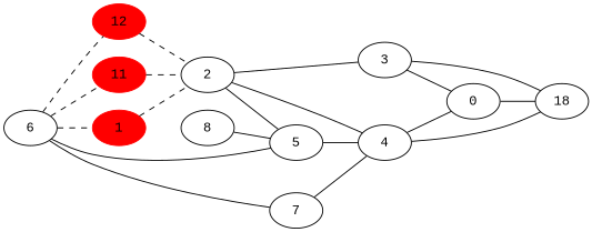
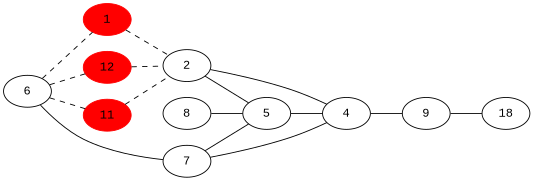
  graph {
    damping=G
    fontname="Liberation Mono"
    rankdir=LR
    node [fontname="Liberation Mono"]
    edge [fontname="Liberation Mono"]
    1 [color=red style=filled]
    6
    12 [color=red style=filled]
    11 [color=red style=filled]
    7
    2
    5
    4
    8
-   3
-   9 [label=0]
+   9
    n12 [label=18]
    1 -- 2 [style=dashed]
    6 -- 1 [style=dashed]
    6 -- 12 [style=dashed]
    6 -- 11 [style=dashed]
    6 -- 7
    12 -- 2 [style=dashed]
    11 -- 2 [style=dashed]
-   6 -- 5
+   7 -- 5
    7 -- 4
    2 -- 5
    2 -- 4
-   2 -- 3
    5 -- 4
    4 -- 9
-   4 -- n12
    8 -- 5
-   3 -- 9
-   3 -- n12
    9 -- n12
  }
